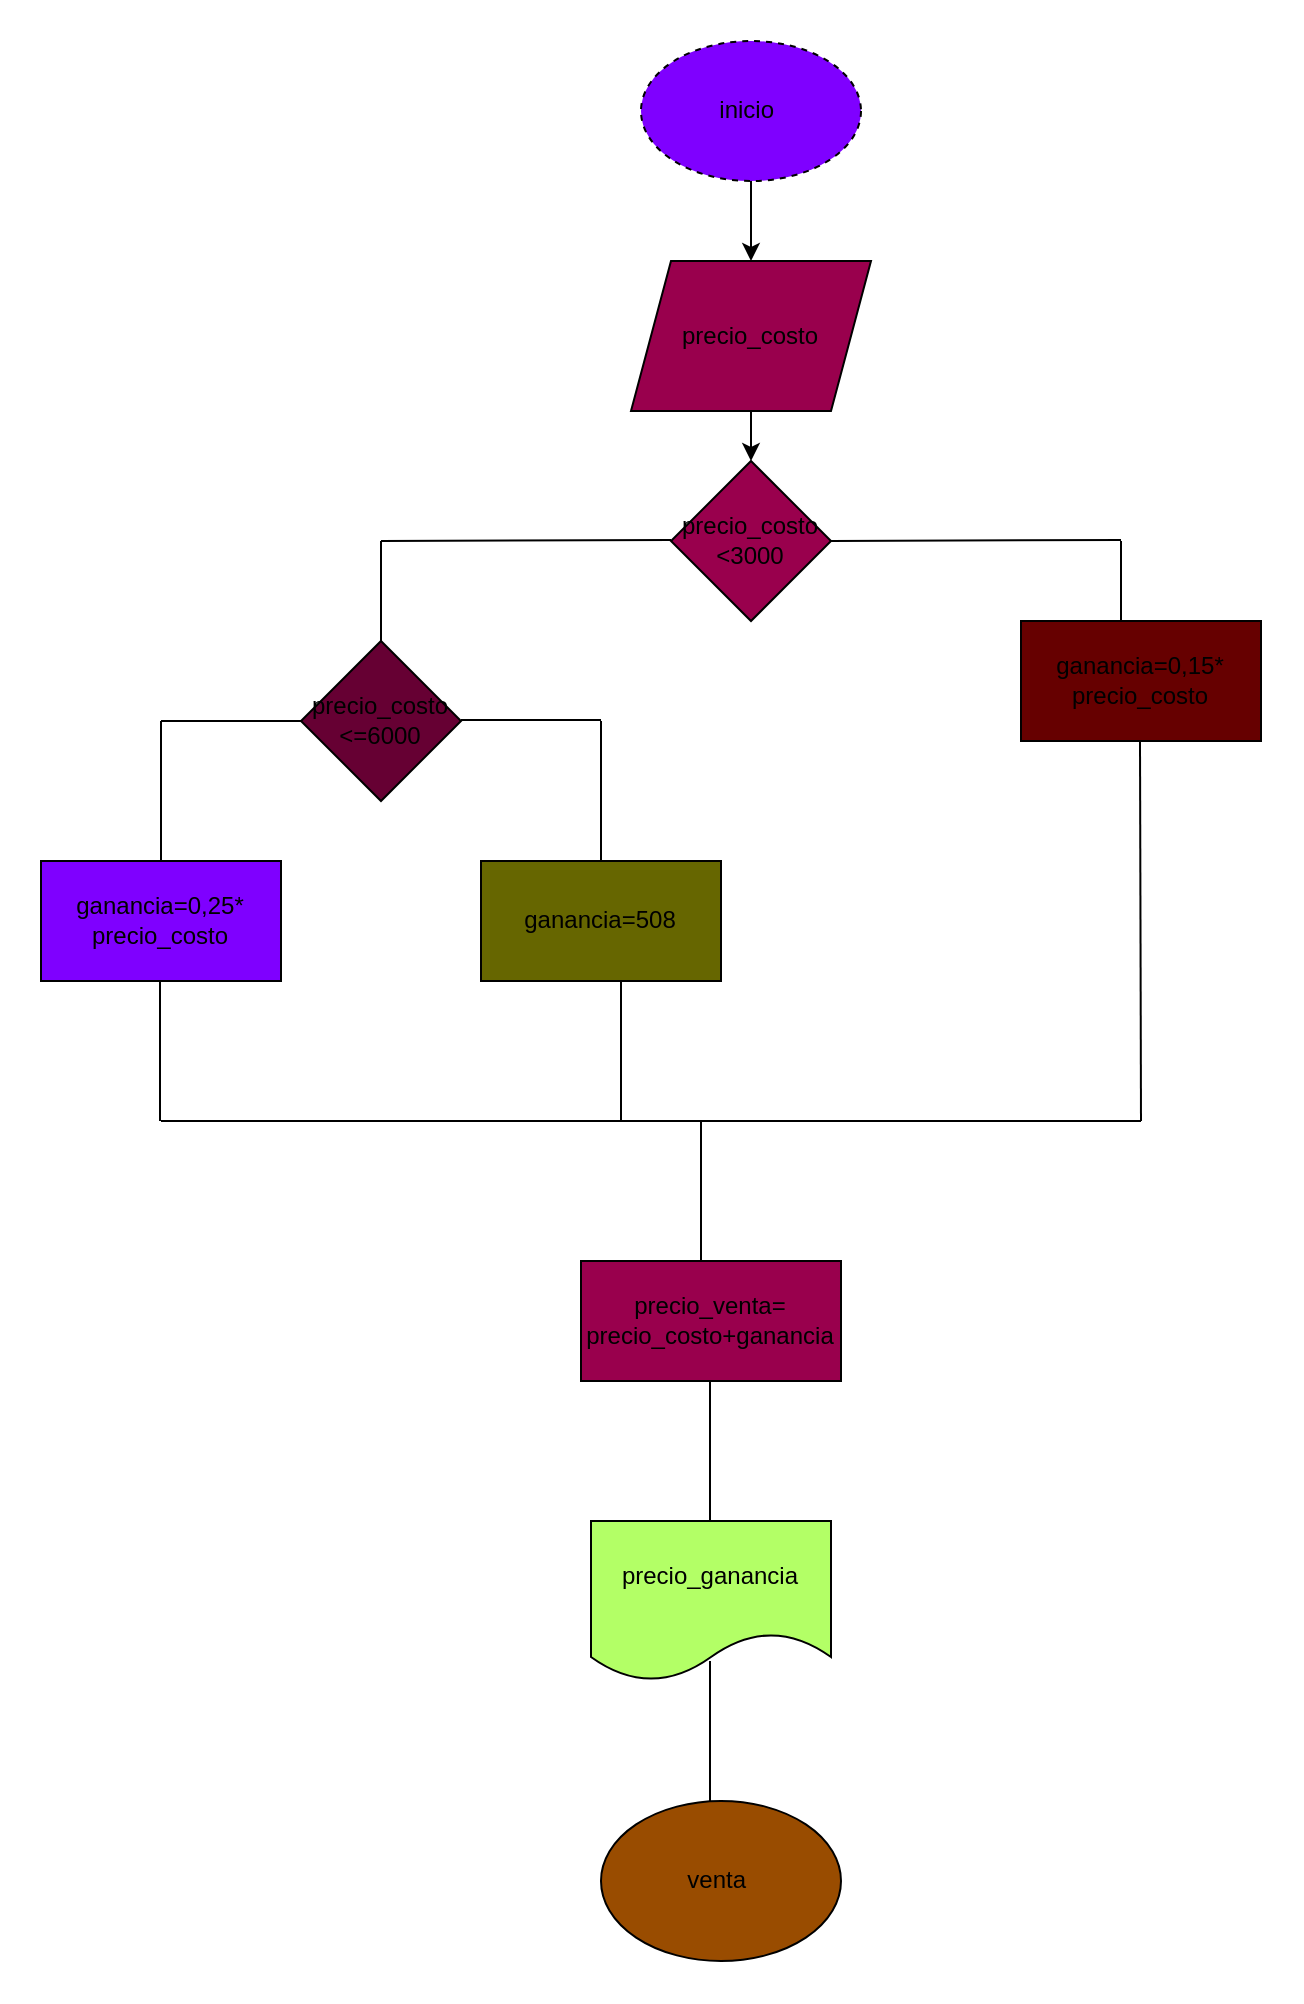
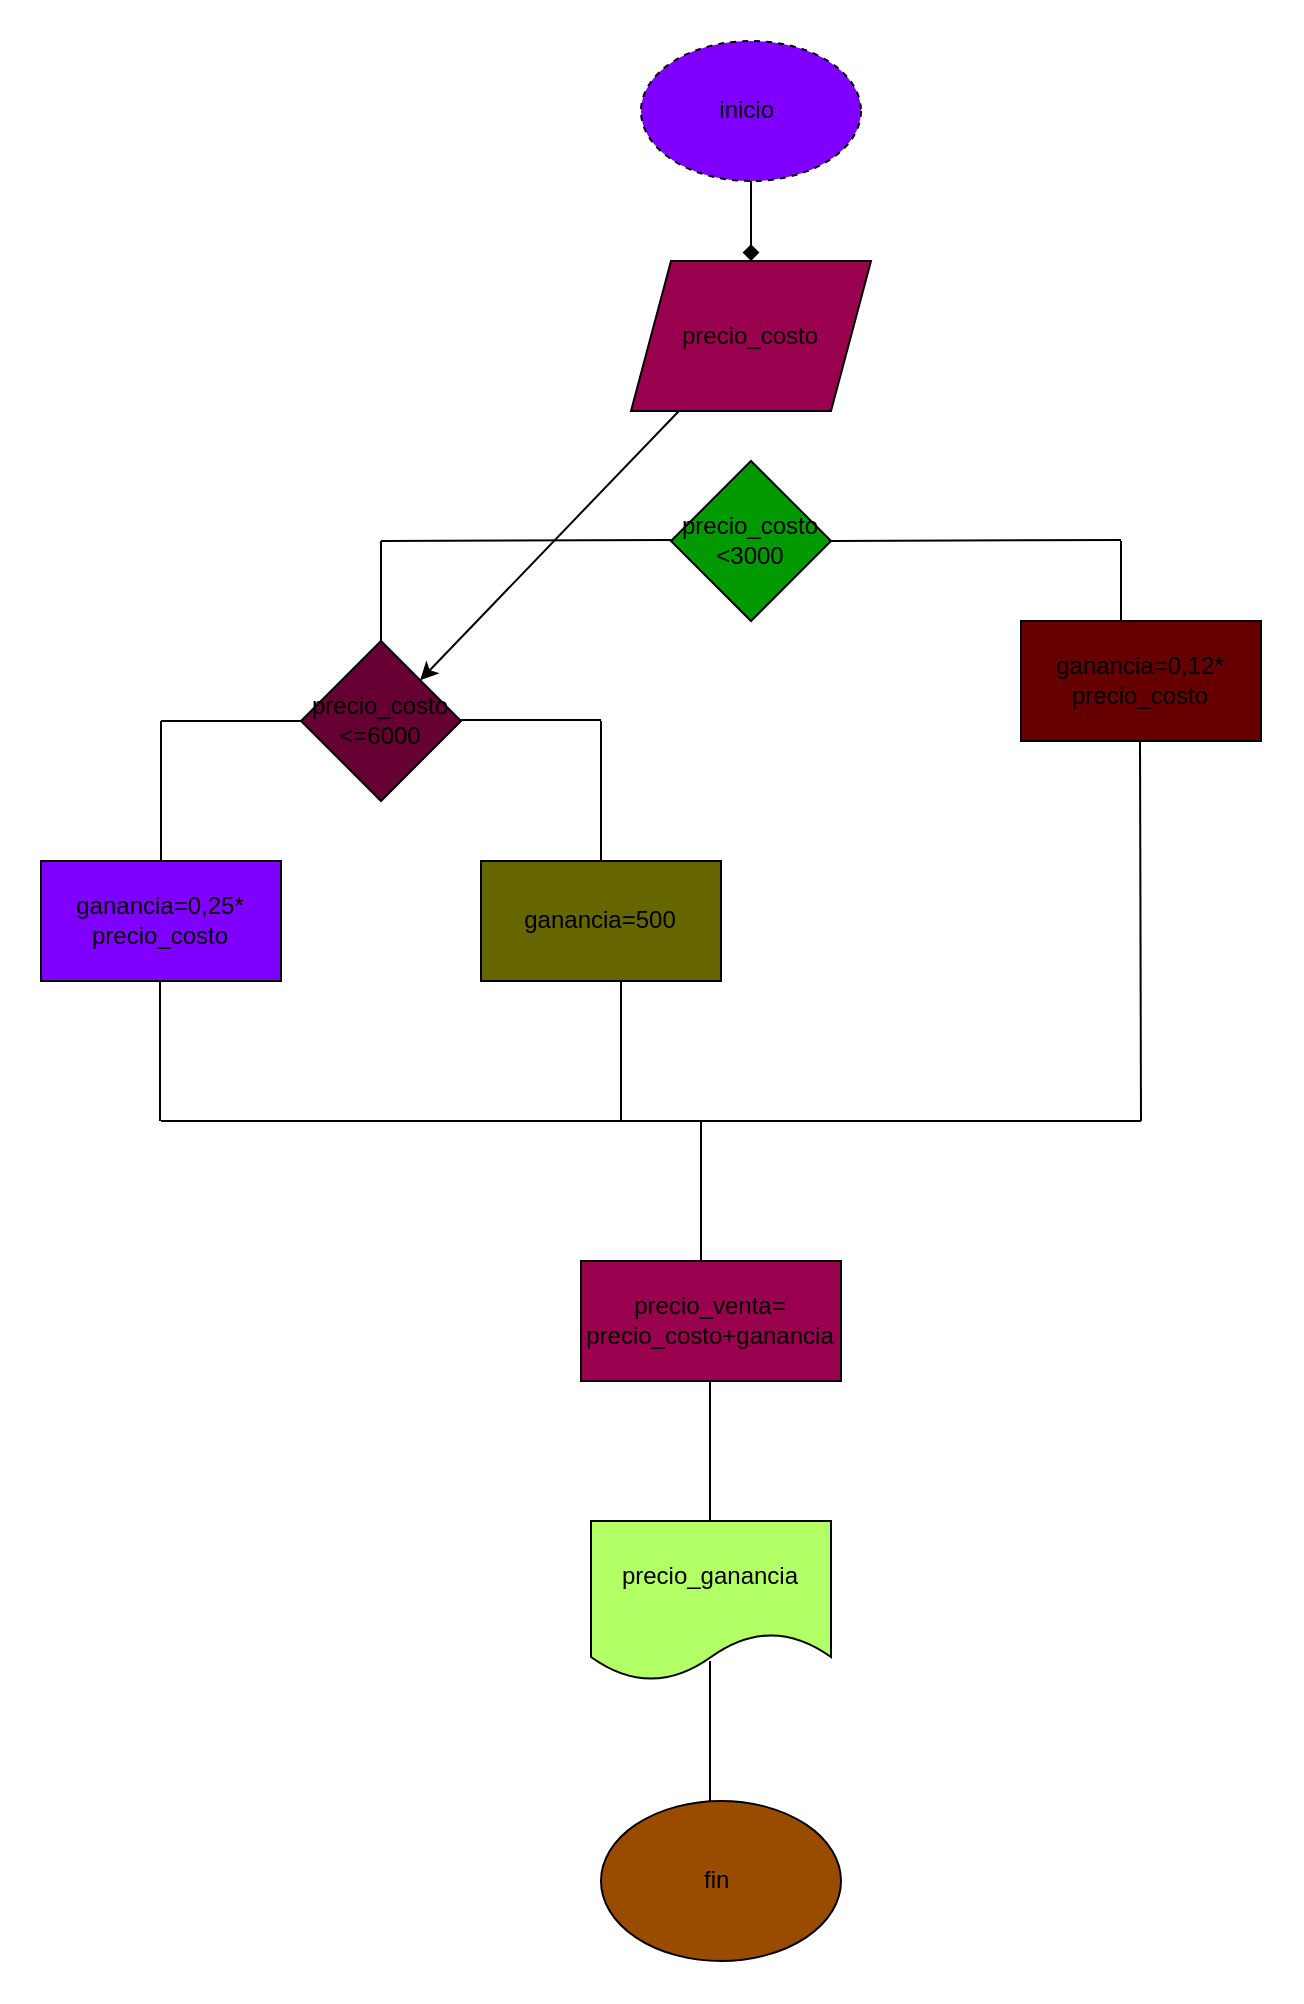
  <mxCell id="0" />
  <mxCell id="1" parent="0" />
- <mxCell id="2" value="" style="edgeStyle=none;html=1;" parent="1" source="3" target="5" edge="1"><mxGeometry relative="1" as="geometry" /></mxCell>
+ <mxCell id="2" value="" style="edgeStyle=none;html=1;endArrow=diamond;" parent="1" source="3" target="5" edge="1"><mxGeometry relative="1" as="geometry" /></mxCell>
  <mxCell id="3" value="inicio&amp;nbsp;" style="ellipse;whiteSpace=wrap;html=1;fillColor=#7F00FF;dashed=1;" parent="1" vertex="1"><mxGeometry x="320" y="20" width="110" height="70" as="geometry" /></mxCell>
- <mxCell id="4" value="" style="edgeStyle=none;html=1;" parent="1" source="5" target="6" edge="1"><mxGeometry relative="1" as="geometry" /></mxCell>
+ <mxCell id="4" value="" style="edgeStyle=none;html=1;" parent="1" source="5" target="9" edge="1"><mxGeometry relative="1" as="geometry" /></mxCell>
  <mxCell id="5" value="precio_costo" style="shape=parallelogram;perimeter=parallelogramPerimeter;whiteSpace=wrap;html=1;fixedSize=1;fillColor=#99004D;" parent="1" vertex="1"><mxGeometry x="315" y="130" width="120" height="75" as="geometry" /></mxCell>
- <mxCell id="6" value="precio_costo&lt;br&gt;&amp;lt;3000" style="rhombus;whiteSpace=wrap;html=1;fillColor=#99004d;" parent="1" vertex="1"><mxGeometry x="335" y="230" width="80" height="80" as="geometry" /></mxCell>
+ <mxCell id="6" value="precio_costo&lt;br&gt;&amp;lt;3000" style="rhombus;whiteSpace=wrap;html=1;fillColor=#009900;" parent="1" vertex="1"><mxGeometry x="335" y="230" width="80" height="80" as="geometry" /></mxCell>
  <mxCell id="7" value="" style="endArrow=none;html=1;" parent="1" edge="1"><mxGeometry width="50" height="50" relative="1" as="geometry"><mxPoint x="190" y="270" as="sourcePoint" /><mxPoint x="335" y="269.5" as="targetPoint" /></mxGeometry></mxCell>
  <mxCell id="8" value="" style="endArrow=none;html=1;" parent="1" edge="1"><mxGeometry width="50" height="50" relative="1" as="geometry"><mxPoint x="190" y="320" as="sourcePoint" /><mxPoint x="190" y="270" as="targetPoint" /></mxGeometry></mxCell>
  <mxCell id="9" value="precio_costo&lt;br&gt;&amp;lt;=6000" style="rhombus;whiteSpace=wrap;html=1;fillColor=#660033;" parent="1" vertex="1"><mxGeometry x="150" y="320" width="80" height="80" as="geometry" /></mxCell>
  <mxCell id="10" value="" style="endArrow=none;html=1;" parent="1" edge="1"><mxGeometry width="50" height="50" relative="1" as="geometry"><mxPoint x="415" y="270" as="sourcePoint" /><mxPoint x="560" y="269.5" as="targetPoint" /></mxGeometry></mxCell>
  <mxCell id="11" value="" style="endArrow=none;html=1;" parent="1" edge="1"><mxGeometry width="50" height="50" relative="1" as="geometry"><mxPoint x="560" y="320" as="sourcePoint" /><mxPoint x="560" y="270" as="targetPoint" /></mxGeometry></mxCell>
- <mxCell id="12" value="ganancia=0,15*&lt;br&gt;precio_costo" style="rounded=0;whiteSpace=wrap;html=1;fillColor=#660000;" parent="1" vertex="1"><mxGeometry x="510" y="310" width="120" height="60" as="geometry" /></mxCell>
+ <mxCell id="12" value="ganancia=0,12*&lt;br&gt;precio_costo" style="rounded=0;whiteSpace=wrap;html=1;fillColor=#660000;" parent="1" vertex="1"><mxGeometry x="510" y="310" width="120" height="60" as="geometry" /></mxCell>
  <mxCell id="13" value="" style="endArrow=none;html=1;exitX=0;exitY=0.5;exitDx=0;exitDy=0;" parent="1" source="9" edge="1"><mxGeometry width="50" height="50" relative="1" as="geometry"><mxPoint x="120" y="370" as="sourcePoint" /><mxPoint x="80" y="360" as="targetPoint" /></mxGeometry></mxCell>
  <mxCell id="14" value="" style="endArrow=none;html=1;exitX=0;exitY=0.5;exitDx=0;exitDy=0;" parent="1" edge="1"><mxGeometry width="50" height="50" relative="1" as="geometry"><mxPoint x="300" y="359.5" as="sourcePoint" /><mxPoint x="230" y="359.5" as="targetPoint" /></mxGeometry></mxCell>
  <mxCell id="15" value="" style="endArrow=none;html=1;" edge="1" parent="1"><mxGeometry width="50" height="50" relative="1" as="geometry"><mxPoint x="80" y="430" as="sourcePoint" /><mxPoint x="80" y="360" as="targetPoint" /></mxGeometry></mxCell>
  <mxCell id="16" value="" style="endArrow=none;html=1;" edge="1" parent="1"><mxGeometry width="50" height="50" relative="1" as="geometry"><mxPoint x="300" y="430" as="sourcePoint" /><mxPoint x="300" y="360" as="targetPoint" /></mxGeometry></mxCell>
  <mxCell id="17" value="ganancia=0,25*&lt;br&gt;precio_costo" style="rounded=0;whiteSpace=wrap;html=1;fillColor=#7f00ff;" vertex="1" parent="1"><mxGeometry x="20" y="430" width="120" height="60" as="geometry" /></mxCell>
- <mxCell id="18" value="ganancia=508" style="rounded=0;whiteSpace=wrap;html=1;fillColor=#666600;" vertex="1" parent="1"><mxGeometry x="240" y="430" width="120" height="60" as="geometry" /></mxCell>
+ <mxCell id="18" value="ganancia=500" style="rounded=0;whiteSpace=wrap;html=1;fillColor=#666600;" vertex="1" parent="1"><mxGeometry x="240" y="430" width="120" height="60" as="geometry" /></mxCell>
  <mxCell id="19" value="" style="endArrow=none;html=1;" edge="1" parent="1"><mxGeometry width="50" height="50" relative="1" as="geometry"><mxPoint x="79.5" y="560" as="sourcePoint" /><mxPoint x="79.5" y="490" as="targetPoint" /></mxGeometry></mxCell>
  <mxCell id="20" value="" style="endArrow=none;html=1;" edge="1" parent="1"><mxGeometry width="50" height="50" relative="1" as="geometry"><mxPoint x="310" y="560" as="sourcePoint" /><mxPoint x="310" y="490" as="targetPoint" /></mxGeometry></mxCell>
  <mxCell id="21" value="" style="endArrow=none;html=1;" edge="1" parent="1"><mxGeometry width="50" height="50" relative="1" as="geometry"><mxPoint x="570" y="560" as="sourcePoint" /><mxPoint x="569.5" y="370" as="targetPoint" /></mxGeometry></mxCell>
  <mxCell id="22" value="" style="endArrow=none;html=1;" edge="1" parent="1"><mxGeometry width="50" height="50" relative="1" as="geometry"><mxPoint x="570" y="560" as="sourcePoint" /><mxPoint x="80" y="560" as="targetPoint" /></mxGeometry></mxCell>
  <mxCell id="23" value="" style="endArrow=none;html=1;" edge="1" parent="1"><mxGeometry width="50" height="50" relative="1" as="geometry"><mxPoint x="350" y="630" as="sourcePoint" /><mxPoint x="350" y="560" as="targetPoint" /></mxGeometry></mxCell>
  <mxCell id="24" value="precio_venta=&lt;br&gt;precio_costo+ganancia" style="rounded=0;whiteSpace=wrap;html=1;fillColor=#99004d;" vertex="1" parent="1"><mxGeometry x="290" y="630" width="130" height="60" as="geometry" /></mxCell>
  <mxCell id="25" value="" style="endArrow=none;html=1;" edge="1" parent="1"><mxGeometry width="50" height="50" relative="1" as="geometry"><mxPoint x="354.5" y="760" as="sourcePoint" /><mxPoint x="354.5" y="690" as="targetPoint" /></mxGeometry></mxCell>
  <mxCell id="26" value="precio_ganancia" style="shape=document;whiteSpace=wrap;html=1;boundedLbl=1;fillColor=#B3FF66;" vertex="1" parent="1"><mxGeometry x="295" y="760" width="120" height="80" as="geometry" /></mxCell>
  <mxCell id="27" value="" style="endArrow=none;html=1;" edge="1" parent="1"><mxGeometry width="50" height="50" relative="1" as="geometry"><mxPoint x="354.5" y="900" as="sourcePoint" /><mxPoint x="354.5" y="830" as="targetPoint" /></mxGeometry></mxCell>
- <mxCell id="28" value="venta&amp;nbsp;" style="ellipse;whiteSpace=wrap;html=1;fillColor=#994C00;" vertex="1" parent="1"><mxGeometry x="300" y="900" width="120" height="80" as="geometry" /></mxCell>
+ <mxCell id="28" value="fin&amp;nbsp;" style="ellipse;whiteSpace=wrap;html=1;fillColor=#994C00;" vertex="1" parent="1"><mxGeometry x="300" y="900" width="120" height="80" as="geometry" /></mxCell>
